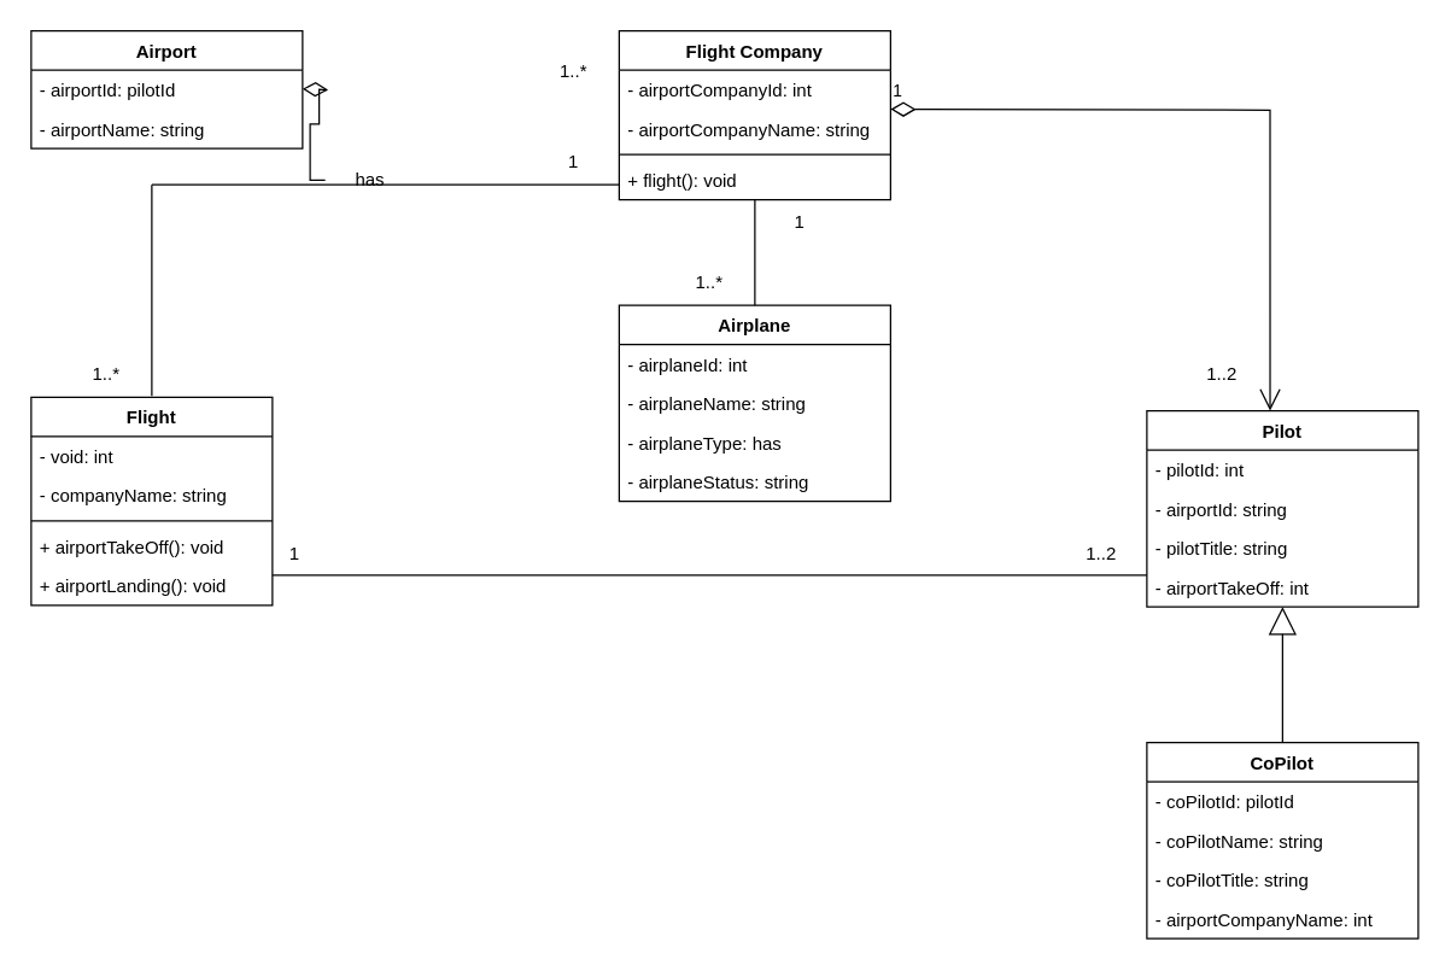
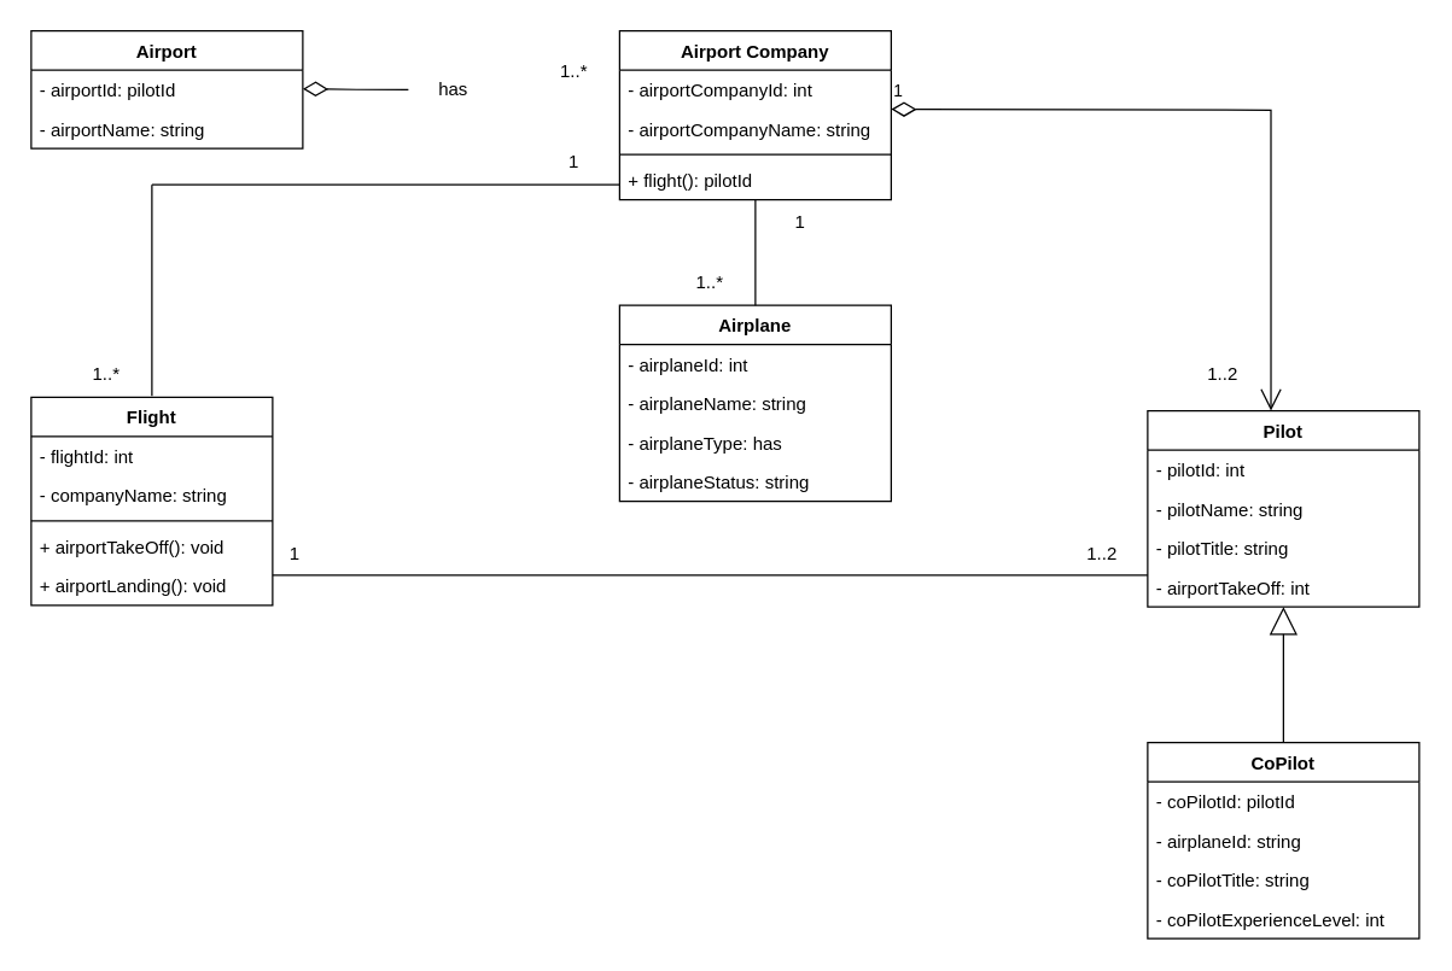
  <mxCell id="0" />
  <mxCell id="1" parent="0" />
- <mxCell id="2" value="Flight Company" style="swimlane;fontStyle=1;align=center;verticalAlign=top;childLayout=stackLayout;horizontal=1;startSize=26;horizontalStack=0;resizeParent=1;resizeParentMax=0;resizeLast=0;collapsible=1;marginBottom=0;" vertex="1" parent="1"><mxGeometry x="410" y="20" width="180" height="112" as="geometry" /></mxCell>
+ <mxCell id="2" value="Airport Company" style="swimlane;fontStyle=1;align=center;verticalAlign=top;childLayout=stackLayout;horizontal=1;startSize=26;horizontalStack=0;resizeParent=1;resizeParentMax=0;resizeLast=0;collapsible=1;marginBottom=0;" vertex="1" parent="1"><mxGeometry x="410" y="20" width="180" height="112" as="geometry" /></mxCell>
  <mxCell id="3" value="- airportCompanyId: int" style="text;strokeColor=none;fillColor=none;align=left;verticalAlign=top;spacingLeft=4;spacingRight=4;overflow=hidden;rotatable=0;points=[[0,0.5],[1,0.5]];portConstraint=eastwest;" vertex="1" parent="2"><mxGeometry y="26" width="180" height="26" as="geometry" /></mxCell>
  <mxCell id="4" value="- airportCompanyName: string" style="text;strokeColor=none;fillColor=none;align=left;verticalAlign=top;spacingLeft=4;spacingRight=4;overflow=hidden;rotatable=0;points=[[0,0.5],[1,0.5]];portConstraint=eastwest;" vertex="1" parent="2"><mxGeometry y="52" width="180" height="26" as="geometry" /></mxCell>
  <mxCell id="5" value="" style="line;strokeWidth=1;fillColor=none;align=left;verticalAlign=middle;spacingTop=-1;spacingLeft=3;spacingRight=3;rotatable=0;labelPosition=right;points=[];portConstraint=eastwest;strokeColor=inherit;" vertex="1" parent="2"><mxGeometry y="78" width="180" height="8" as="geometry" /></mxCell>
- <mxCell id="6" value="+ flight(): void" style="text;strokeColor=none;fillColor=none;align=left;verticalAlign=top;spacingLeft=4;spacingRight=4;overflow=hidden;rotatable=0;points=[[0,0.5],[1,0.5]];portConstraint=eastwest;" vertex="1" parent="2"><mxGeometry y="86" width="180" height="26" as="geometry" /></mxCell>
+ <mxCell id="6" value="+ flight(): pilotId" style="text;strokeColor=none;fillColor=none;align=left;verticalAlign=top;spacingLeft=4;spacingRight=4;overflow=hidden;rotatable=0;points=[[0,0.5],[1,0.5]];portConstraint=eastwest;" vertex="1" parent="2"><mxGeometry y="86" width="180" height="26" as="geometry" /></mxCell>
  <mxCell id="7" value="Flight" style="swimlane;fontStyle=1;align=center;verticalAlign=top;childLayout=stackLayout;horizontal=1;startSize=26;horizontalStack=0;resizeParent=1;resizeParentMax=0;resizeLast=0;collapsible=1;marginBottom=0;" vertex="1" parent="1"><mxGeometry x="20" y="263" width="160" height="138" as="geometry" /></mxCell>
- <mxCell id="8" value="- void: int" style="text;strokeColor=none;fillColor=none;align=left;verticalAlign=top;spacingLeft=4;spacingRight=4;overflow=hidden;rotatable=0;points=[[0,0.5],[1,0.5]];portConstraint=eastwest;" vertex="1" parent="7"><mxGeometry y="26" width="160" height="26" as="geometry" /></mxCell>
+ <mxCell id="8" value="- flightId: int" style="text;strokeColor=none;fillColor=none;align=left;verticalAlign=top;spacingLeft=4;spacingRight=4;overflow=hidden;rotatable=0;points=[[0,0.5],[1,0.5]];portConstraint=eastwest;" vertex="1" parent="7"><mxGeometry y="26" width="160" height="26" as="geometry" /></mxCell>
  <mxCell id="9" value="- companyName: string" style="text;strokeColor=none;fillColor=none;align=left;verticalAlign=top;spacingLeft=4;spacingRight=4;overflow=hidden;rotatable=0;points=[[0,0.5],[1,0.5]];portConstraint=eastwest;" vertex="1" parent="7"><mxGeometry y="52" width="160" height="26" as="geometry" /></mxCell>
  <mxCell id="10" value="" style="line;strokeWidth=1;fillColor=none;align=left;verticalAlign=middle;spacingTop=-1;spacingLeft=3;spacingRight=3;rotatable=0;labelPosition=right;points=[];portConstraint=eastwest;strokeColor=inherit;" vertex="1" parent="7"><mxGeometry y="78" width="160" height="8" as="geometry" /></mxCell>
  <mxCell id="11" value="+ airportTakeOff(): void" style="text;strokeColor=none;fillColor=none;align=left;verticalAlign=top;spacingLeft=4;spacingRight=4;overflow=hidden;rotatable=0;points=[[0,0.5],[1,0.5]];portConstraint=eastwest;" vertex="1" parent="7"><mxGeometry y="86" width="160" height="26" as="geometry" /></mxCell>
  <mxCell id="12" value="+ airportLanding(): void" style="text;strokeColor=none;fillColor=none;align=left;verticalAlign=top;spacingLeft=4;spacingRight=4;overflow=hidden;rotatable=0;points=[[0,0.5],[1,0.5]];portConstraint=eastwest;" vertex="1" parent="7"><mxGeometry y="112" width="160" height="26" as="geometry" /></mxCell>
  <mxCell id="13" value="Airplane" style="swimlane;fontStyle=1;align=center;verticalAlign=top;childLayout=stackLayout;horizontal=1;startSize=26;horizontalStack=0;resizeParent=1;resizeParentMax=0;resizeLast=0;collapsible=1;marginBottom=0;" vertex="1" parent="1"><mxGeometry x="410" y="202" width="180" height="130" as="geometry" /></mxCell>
  <mxCell id="14" value="- airplaneId: int" style="text;strokeColor=none;fillColor=none;align=left;verticalAlign=top;spacingLeft=4;spacingRight=4;overflow=hidden;rotatable=0;points=[[0,0.5],[1,0.5]];portConstraint=eastwest;" vertex="1" parent="13"><mxGeometry y="26" width="180" height="26" as="geometry" /></mxCell>
  <mxCell id="15" value="- airplaneName: string" style="text;strokeColor=none;fillColor=none;align=left;verticalAlign=top;spacingLeft=4;spacingRight=4;overflow=hidden;rotatable=0;points=[[0,0.5],[1,0.5]];portConstraint=eastwest;" vertex="1" parent="13"><mxGeometry y="52" width="180" height="26" as="geometry" /></mxCell>
  <mxCell id="16" value="- airplaneType: has" style="text;strokeColor=none;fillColor=none;align=left;verticalAlign=top;spacingLeft=4;spacingRight=4;overflow=hidden;rotatable=0;points=[[0,0.5],[1,0.5]];portConstraint=eastwest;" vertex="1" parent="13"><mxGeometry y="78" width="180" height="26" as="geometry" /></mxCell>
  <mxCell id="17" value="- airplaneStatus: string" style="text;strokeColor=none;fillColor=none;align=left;verticalAlign=top;spacingLeft=4;spacingRight=4;overflow=hidden;rotatable=0;points=[[0,0.5],[1,0.5]];portConstraint=eastwest;" vertex="1" parent="13"><mxGeometry y="104" width="180" height="26" as="geometry" /></mxCell>
  <mxCell id="18" value="Pilot" style="swimlane;fontStyle=1;align=center;verticalAlign=top;childLayout=stackLayout;horizontal=1;startSize=26;horizontalStack=0;resizeParent=1;resizeParentMax=0;resizeLast=0;collapsible=1;marginBottom=0;" vertex="1" parent="1"><mxGeometry x="760" y="272" width="180" height="130" as="geometry" /></mxCell>
  <mxCell id="19" value="- pilotId: int" style="text;strokeColor=none;fillColor=none;align=left;verticalAlign=top;spacingLeft=4;spacingRight=4;overflow=hidden;rotatable=0;points=[[0,0.5],[1,0.5]];portConstraint=eastwest;" vertex="1" parent="18"><mxGeometry y="26" width="180" height="26" as="geometry" /></mxCell>
- <mxCell id="20" value="- airportId: string" style="text;strokeColor=none;fillColor=none;align=left;verticalAlign=top;spacingLeft=4;spacingRight=4;overflow=hidden;rotatable=0;points=[[0,0.5],[1,0.5]];portConstraint=eastwest;" vertex="1" parent="18"><mxGeometry y="52" width="180" height="26" as="geometry" /></mxCell>
+ <mxCell id="20" value="- pilotName: string" style="text;strokeColor=none;fillColor=none;align=left;verticalAlign=top;spacingLeft=4;spacingRight=4;overflow=hidden;rotatable=0;points=[[0,0.5],[1,0.5]];portConstraint=eastwest;" vertex="1" parent="18"><mxGeometry y="52" width="180" height="26" as="geometry" /></mxCell>
  <mxCell id="21" value="- pilotTitle: string" style="text;strokeColor=none;fillColor=none;align=left;verticalAlign=top;spacingLeft=4;spacingRight=4;overflow=hidden;rotatable=0;points=[[0,0.5],[1,0.5]];portConstraint=eastwest;" vertex="1" parent="18"><mxGeometry y="78" width="180" height="26" as="geometry" /></mxCell>
  <mxCell id="22" value="- airportTakeOff: int" style="text;strokeColor=none;fillColor=none;align=left;verticalAlign=top;spacingLeft=4;spacingRight=4;overflow=hidden;rotatable=0;points=[[0,0.5],[1,0.5]];portConstraint=eastwest;" vertex="1" parent="18"><mxGeometry y="104" width="180" height="26" as="geometry" /></mxCell>
  <mxCell id="23" value="Airport" style="swimlane;fontStyle=1;align=center;verticalAlign=top;childLayout=stackLayout;horizontal=1;startSize=26;horizontalStack=0;resizeParent=1;resizeParentMax=0;resizeLast=0;collapsible=1;marginBottom=0;" vertex="1" parent="1"><mxGeometry x="20" y="20" width="180" height="78" as="geometry" /></mxCell>
  <mxCell id="24" value="- airportId: pilotId" style="text;strokeColor=none;fillColor=none;align=left;verticalAlign=top;spacingLeft=4;spacingRight=4;overflow=hidden;rotatable=0;points=[[0,0.5],[1,0.5]];portConstraint=eastwest;" vertex="1" parent="23"><mxGeometry y="26" width="180" height="26" as="geometry" /></mxCell>
  <mxCell id="25" value="- airportName: string" style="text;strokeColor=none;fillColor=none;align=left;verticalAlign=top;spacingLeft=4;spacingRight=4;overflow=hidden;rotatable=0;points=[[0,0.5],[1,0.5]];portConstraint=eastwest;" vertex="1" parent="23"><mxGeometry y="52" width="180" height="26" as="geometry" /></mxCell>
  <mxCell id="26" value="CoPilot" style="swimlane;fontStyle=1;align=center;verticalAlign=top;childLayout=stackLayout;horizontal=1;startSize=26;horizontalStack=0;resizeParent=1;resizeParentMax=0;resizeLast=0;collapsible=1;marginBottom=0;" vertex="1" parent="1"><mxGeometry x="760" y="492" width="180" height="130" as="geometry" /></mxCell>
  <mxCell id="27" value="- coPilotId: pilotId" style="text;strokeColor=none;fillColor=none;align=left;verticalAlign=top;spacingLeft=4;spacingRight=4;overflow=hidden;rotatable=0;points=[[0,0.5],[1,0.5]];portConstraint=eastwest;" vertex="1" parent="26"><mxGeometry y="26" width="180" height="26" as="geometry" /></mxCell>
- <mxCell id="28" value="- coPilotName: string" style="text;strokeColor=none;fillColor=none;align=left;verticalAlign=top;spacingLeft=4;spacingRight=4;overflow=hidden;rotatable=0;points=[[0,0.5],[1,0.5]];portConstraint=eastwest;" vertex="1" parent="26"><mxGeometry y="52" width="180" height="26" as="geometry" /></mxCell>
+ <mxCell id="28" value="- airplaneId: string" style="text;strokeColor=none;fillColor=none;align=left;verticalAlign=top;spacingLeft=4;spacingRight=4;overflow=hidden;rotatable=0;points=[[0,0.5],[1,0.5]];portConstraint=eastwest;" vertex="1" parent="26"><mxGeometry y="52" width="180" height="26" as="geometry" /></mxCell>
  <mxCell id="29" value="- coPilotTitle: string" style="text;strokeColor=none;fillColor=none;align=left;verticalAlign=top;spacingLeft=4;spacingRight=4;overflow=hidden;rotatable=0;points=[[0,0.5],[1,0.5]];portConstraint=eastwest;" vertex="1" parent="26"><mxGeometry y="78" width="180" height="26" as="geometry" /></mxCell>
- <mxCell id="30" value="- airportCompanyName: int" style="text;strokeColor=none;fillColor=none;align=left;verticalAlign=top;spacingLeft=4;spacingRight=4;overflow=hidden;rotatable=0;points=[[0,0.5],[1,0.5]];portConstraint=eastwest;" vertex="1" parent="26"><mxGeometry y="104" width="180" height="26" as="geometry" /></mxCell>
+ <mxCell id="30" value="- coPilotExperienceLevel: int" style="text;strokeColor=none;fillColor=none;align=left;verticalAlign=top;spacingLeft=4;spacingRight=4;overflow=hidden;rotatable=0;points=[[0,0.5],[1,0.5]];portConstraint=eastwest;" vertex="1" parent="26"><mxGeometry y="104" width="180" height="26" as="geometry" /></mxCell>
  <mxCell id="31" value="" style="endArrow=none;html=1;rounded=0;" edge="1" parent="1"><mxGeometry width="50" height="50" relative="1" as="geometry"><mxPoint x="180" y="381" as="sourcePoint" /><mxPoint x="760" y="381" as="targetPoint" /></mxGeometry></mxCell>
  <mxCell id="32" value="1" style="text;html=1;strokeColor=none;fillColor=none;align=center;verticalAlign=middle;whiteSpace=wrap;rounded=0;" vertex="1" parent="1"><mxGeometry x="165" y="352" width="60" height="30" as="geometry" /></mxCell>
  <mxCell id="33" value="1..2" style="text;html=1;strokeColor=none;fillColor=none;align=center;verticalAlign=middle;whiteSpace=wrap;rounded=0;" vertex="1" parent="1"><mxGeometry x="700" y="352" width="60" height="30" as="geometry" /></mxCell>
  <mxCell id="34" value="" style="endArrow=block;endSize=16;endFill=0;html=1;rounded=0;exitX=0.5;exitY=0;exitDx=0;exitDy=0;" edge="1" parent="1" source="26"><mxGeometry x="-0.303" y="40" width="160" relative="1" as="geometry"><mxPoint x="800" y="472" as="sourcePoint" /><mxPoint x="850" y="402" as="targetPoint" /><mxPoint as="offset" /></mxGeometry></mxCell>
  <mxCell id="35" value="" style="endArrow=none;html=1;rounded=0;exitX=0.5;exitY=0;exitDx=0;exitDy=0;" edge="1" parent="1" source="13"><mxGeometry width="50" height="50" relative="1" as="geometry"><mxPoint x="500" y="182" as="sourcePoint" /><mxPoint x="500" y="132" as="targetPoint" /></mxGeometry></mxCell>
  <mxCell id="36" value="1..*" style="text;html=1;strokeColor=none;fillColor=none;align=center;verticalAlign=middle;whiteSpace=wrap;rounded=0;" vertex="1" parent="1"><mxGeometry x="440" y="172" width="60" height="30" as="geometry" /></mxCell>
  <mxCell id="37" value="1" style="text;html=1;strokeColor=none;fillColor=none;align=center;verticalAlign=middle;whiteSpace=wrap;rounded=0;" vertex="1" parent="1"><mxGeometry x="500" y="132" width="60" height="30" as="geometry" /></mxCell>
  <mxCell id="38" value="" style="endArrow=none;html=1;rounded=0;" edge="1" parent="1"><mxGeometry width="50" height="50" relative="1" as="geometry"><mxPoint x="100" y="122" as="sourcePoint" /><mxPoint x="410" y="122" as="targetPoint" /></mxGeometry></mxCell>
  <mxCell id="39" value="" style="endArrow=none;html=1;rounded=0;" edge="1" parent="1"><mxGeometry width="50" height="50" relative="1" as="geometry"><mxPoint x="100" y="122" as="sourcePoint" /><mxPoint x="100" y="262" as="targetPoint" /></mxGeometry></mxCell>
  <mxCell id="40" value="1..*" style="text;html=1;strokeColor=none;fillColor=none;align=center;verticalAlign=middle;whiteSpace=wrap;rounded=0;" vertex="1" parent="1"><mxGeometry x="40" y="233" width="60" height="30" as="geometry" /></mxCell>
  <mxCell id="41" value="1" style="text;html=1;strokeColor=none;fillColor=none;align=center;verticalAlign=middle;whiteSpace=wrap;rounded=0;" vertex="1" parent="1"><mxGeometry x="350" y="92" width="60" height="30" as="geometry" /></mxCell>
- <mxCell id="42" value="has" style="text;html=1;strokeColor=none;fillColor=none;align=center;verticalAlign=middle;whiteSpace=wrap;rounded=0;" vertex="1" parent="1"><mxGeometry x="215" y="104" width="60" height="30" as="geometry" /></mxCell>
+ <mxCell id="42" value="has" style="text;html=1;strokeColor=none;fillColor=none;align=center;verticalAlign=middle;whiteSpace=wrap;rounded=0;" vertex="1" parent="1"><mxGeometry x="270" y="44" width="60" height="30" as="geometry" /></mxCell>
  <mxCell id="43" value="" style="endArrow=none;html=1;endSize=12;startArrow=diamondThin;startSize=14;startFill=0;edgeStyle=orthogonalEdgeStyle;align=left;verticalAlign=bottom;rounded=0;entryX=0;entryY=0.5;entryDx=0;entryDy=0;" edge="1" parent="1" target="42"><mxGeometry x="-1" y="3" relative="1" as="geometry"><mxPoint x="200" y="58.44" as="sourcePoint" /><mxPoint x="410" y="59" as="targetPoint" /></mxGeometry></mxCell>
  <mxCell id="44" value="1..*" style="text;html=1;strokeColor=none;fillColor=none;align=center;verticalAlign=middle;whiteSpace=wrap;rounded=0;" vertex="1" parent="1"><mxGeometry x="350" y="32" width="60" height="30" as="geometry" /></mxCell>
  <mxCell id="45" value="1" style="endArrow=open;html=1;endSize=12;startArrow=diamondThin;startSize=14;startFill=0;edgeStyle=orthogonalEdgeStyle;align=left;verticalAlign=bottom;rounded=0;entryX=0.454;entryY=-0.001;entryDx=0;entryDy=0;entryPerimeter=0;" edge="1" parent="1" target="18"><mxGeometry x="-1" y="3" relative="1" as="geometry"><mxPoint x="590" y="72" as="sourcePoint" /><mxPoint x="750" y="72" as="targetPoint" /></mxGeometry></mxCell>
  <mxCell id="46" value="1..2" style="text;html=1;strokeColor=none;fillColor=none;align=center;verticalAlign=middle;whiteSpace=wrap;rounded=0;" vertex="1" parent="1"><mxGeometry x="780" y="233" width="60" height="30" as="geometry" /></mxCell>
